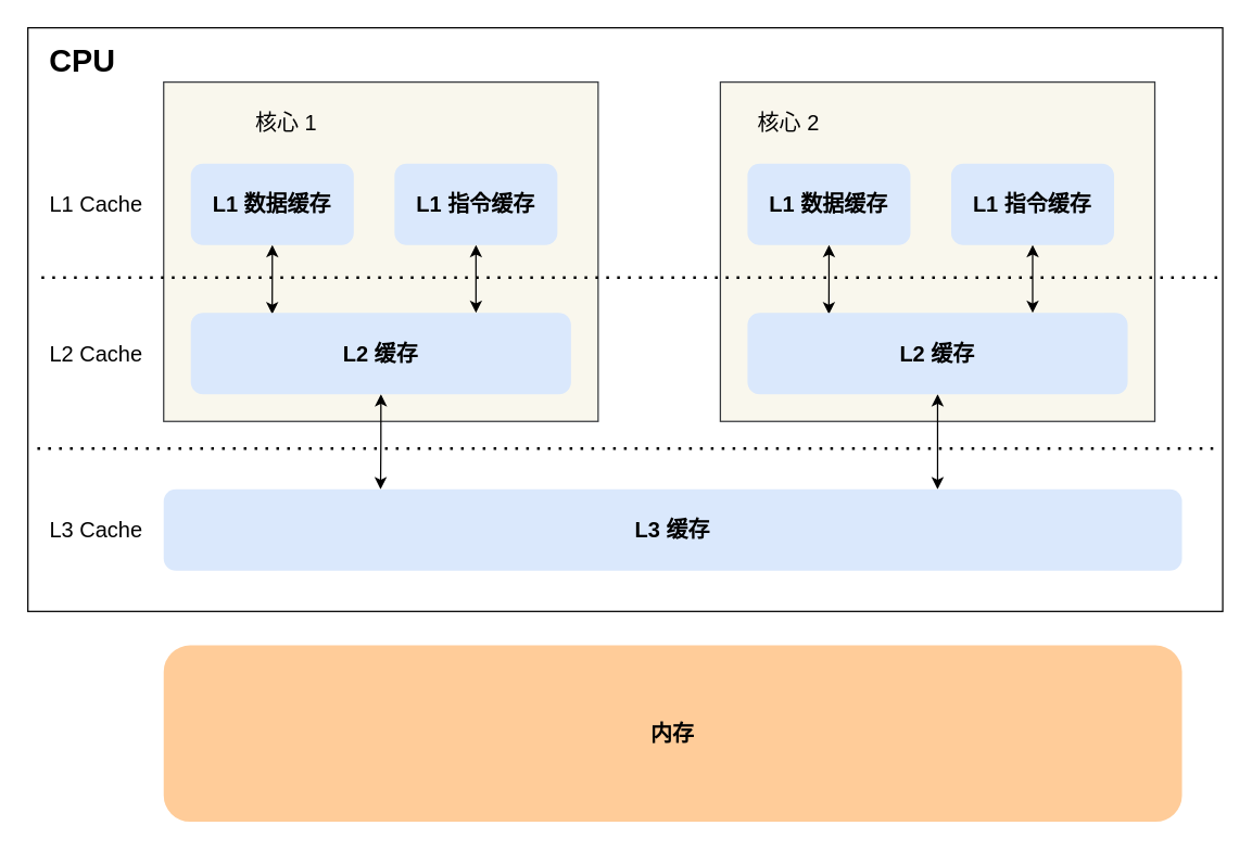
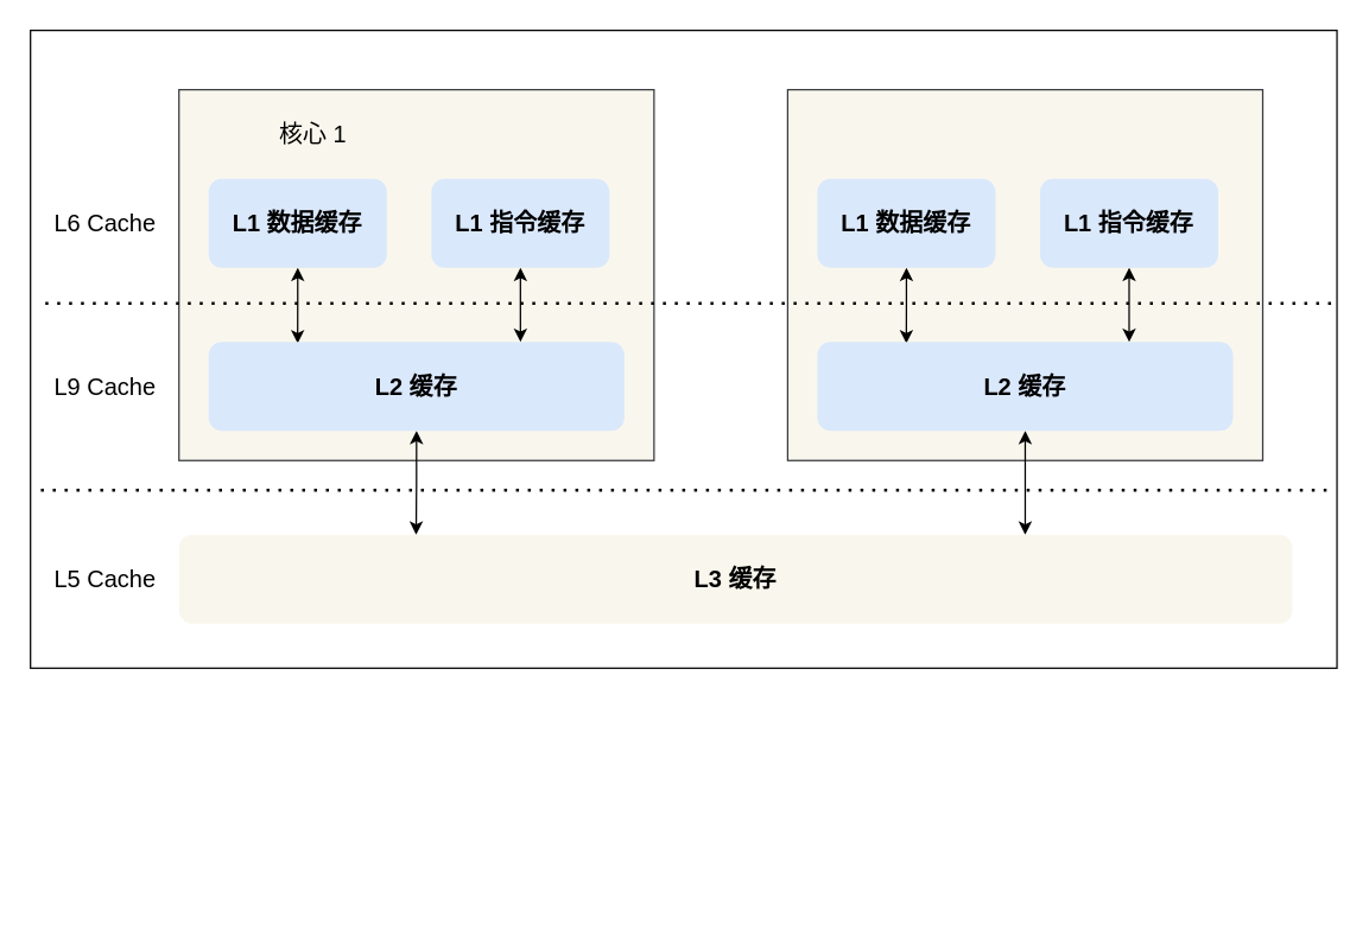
  <mxCell id="0" />
  <mxCell id="1" parent="0" />
  <mxCell id="2" value="" style="rounded=0;whiteSpace=wrap;html=1;fontSize=16;" vertex="1" parent="1"><mxGeometry x="20" width="880" height="430" as="geometry" y="20" /></mxCell>
  <mxCell id="3" value="" style="rounded=0;whiteSpace=wrap;html=1;fontSize=16;fillColor=#f9f7ed;strokeColor=#36393d;" vertex="1" parent="1"><mxGeometry x="120" y="60" width="320" height="250" as="geometry" /></mxCell>
  <mxCell id="4" style="edgeStyle=orthogonalEdgeStyle;rounded=0;orthogonalLoop=1;jettySize=auto;html=1;entryX=0.214;entryY=0.017;entryDx=0;entryDy=0;entryPerimeter=0;fontSize=16;startArrow=classic;startFill=1;" edge="1" parent="1" source="5" target="9"><mxGeometry relative="1" as="geometry" /></mxCell>
  <mxCell id="5" value="L1 数据缓存" style="rounded=1;whiteSpace=wrap;html=1;strokeWidth=2;fillWeight=4;hachureGap=8;hachureAngle=45;sketch=0;fillColor=#dae8fc;fontSize=16;fontStyle=1;strokeColor=none;" vertex="1" parent="1"><mxGeometry x="140" y="120" width="120" height="60" as="geometry" /></mxCell>
  <mxCell id="6" style="edgeStyle=orthogonalEdgeStyle;rounded=0;orthogonalLoop=1;jettySize=auto;html=1;entryX=0.75;entryY=0;entryDx=0;entryDy=0;startArrow=classic;startFill=1;fontSize=16;" edge="1" parent="1" source="7" target="9"><mxGeometry relative="1" as="geometry" /></mxCell>
  <mxCell id="7" value="L1 指令缓存" style="rounded=1;whiteSpace=wrap;html=1;strokeWidth=2;fillWeight=4;hachureGap=8;hachureAngle=45;sketch=0;fillColor=#dae8fc;fontSize=16;fontStyle=1;strokeColor=none;" vertex="1" parent="1"><mxGeometry x="290" y="120" width="120" height="60" as="geometry" /></mxCell>
  <mxCell id="8" style="edgeStyle=orthogonalEdgeStyle;rounded=0;orthogonalLoop=1;jettySize=auto;html=1;entryX=0.213;entryY=0;entryDx=0;entryDy=0;entryPerimeter=0;startArrow=classic;startFill=1;fontSize=16;" edge="1" parent="1" source="9" target="19"><mxGeometry relative="1" as="geometry" /></mxCell>
  <mxCell id="9" value="L2 缓存" style="rounded=1;whiteSpace=wrap;html=1;strokeWidth=2;fillWeight=4;hachureGap=8;hachureAngle=45;sketch=0;fillColor=#dae8fc;fontSize=16;fontStyle=1;strokeColor=none;" vertex="1" parent="1"><mxGeometry x="140" y="230" width="280" height="60" as="geometry" /></mxCell>
  <mxCell id="10" value="核心 1" style="text;html=1;align=center;verticalAlign=middle;resizable=0;points=[];autosize=1;fontSize=16;" vertex="1" parent="1"><mxGeometry x="180" y="80" width="60" height="20" as="geometry" /></mxCell>
  <mxCell id="11" value="" style="rounded=0;whiteSpace=wrap;html=1;fontSize=16;fillColor=#f9f7ed;strokeColor=#36393d;" vertex="1" parent="1"><mxGeometry x="530" y="60" width="320" height="250" as="geometry" /></mxCell>
  <mxCell id="12" style="edgeStyle=orthogonalEdgeStyle;rounded=0;orthogonalLoop=1;jettySize=auto;html=1;entryX=0.214;entryY=0.017;entryDx=0;entryDy=0;entryPerimeter=0;fontSize=16;startArrow=classic;startFill=1;" edge="1" parent="1" source="13" target="17"><mxGeometry relative="1" as="geometry" /></mxCell>
  <mxCell id="13" value="L1 数据缓存" style="rounded=1;whiteSpace=wrap;html=1;strokeWidth=2;fillWeight=4;hachureGap=8;hachureAngle=45;sketch=0;fillColor=#dae8fc;fontSize=16;fontStyle=1;strokeColor=none;" vertex="1" parent="1"><mxGeometry x="550" y="120" width="120" height="60" as="geometry" /></mxCell>
  <mxCell id="14" style="edgeStyle=orthogonalEdgeStyle;rounded=0;orthogonalLoop=1;jettySize=auto;html=1;entryX=0.75;entryY=0;entryDx=0;entryDy=0;startArrow=classic;startFill=1;fontSize=16;" edge="1" parent="1" source="15" target="17"><mxGeometry relative="1" as="geometry" /></mxCell>
  <mxCell id="15" value="L1 指令缓存" style="rounded=1;whiteSpace=wrap;html=1;strokeWidth=2;fillWeight=4;hachureGap=8;hachureAngle=45;sketch=0;fillColor=#dae8fc;fontSize=16;fontStyle=1;strokeColor=none;" vertex="1" parent="1"><mxGeometry x="700" y="120" width="120" height="60" as="geometry" /></mxCell>
  <mxCell id="16" style="edgeStyle=orthogonalEdgeStyle;rounded=0;orthogonalLoop=1;jettySize=auto;html=1;entryX=0.76;entryY=0;entryDx=0;entryDy=0;entryPerimeter=0;startArrow=classic;startFill=1;fontSize=16;" edge="1" parent="1" source="17" target="19"><mxGeometry relative="1" as="geometry" /></mxCell>
  <mxCell id="17" value="L2 缓存" style="rounded=1;whiteSpace=wrap;html=1;strokeWidth=2;fillWeight=4;hachureGap=8;hachureAngle=45;sketch=0;fillColor=#dae8fc;fontSize=16;fontStyle=1;strokeColor=none;" vertex="1" parent="1"><mxGeometry x="550" y="230" width="280" height="60" as="geometry" /></mxCell>
- <mxCell id="18" value="核心 2" style="text;html=1;align=center;verticalAlign=middle;resizable=0;points=[];autosize=1;fontSize=16;" vertex="1" parent="1"><mxGeometry x="550" y="80" width="60" height="20" as="geometry" /></mxCell>
- <mxCell id="19" value="L3 缓存" style="rounded=1;whiteSpace=wrap;html=1;strokeWidth=2;fillWeight=4;hachureGap=8;hachureAngle=45;sketch=0;fillColor=#dae8fc;fontSize=16;fontStyle=1;strokeColor=none;" vertex="1" parent="1"><mxGeometry x="120" y="360" width="750" height="60" as="geometry" /></mxCell>
- <mxCell id="20" value="内存" style="rounded=1;whiteSpace=wrap;html=1;strokeWidth=2;fillWeight=4;hachureGap=8;hachureAngle=45;sketch=0;fillColor=#ffcc99;fontSize=16;fontStyle=1;strokeColor=none;" vertex="1" parent="1"><mxGeometry x="120" y="475" width="750" height="130" as="geometry" /></mxCell>
- <mxCell id="21" value="CPU" style="text;html=1;align=center;verticalAlign=middle;resizable=0;points=[];autosize=1;fontSize=23;fontStyle=1" vertex="1" parent="1"><mxGeometry x="30" y="30" width="60" height="30" as="geometry" /></mxCell>
+ <mxCell id="19" value="L3 缓存" style="rounded=1;whiteSpace=wrap;html=1;strokeWidth=2;fillWeight=4;hachureGap=8;hachureAngle=45;sketch=0;fillColor=#f9f7ed;fontSize=16;fontStyle=1;strokeColor=none;" vertex="1" parent="1"><mxGeometry x="120" y="360" width="750" height="60" as="geometry" /></mxCell>
  <mxCell id="22" value="" style="endArrow=none;dashed=1;html=1;dashPattern=1 3;strokeWidth=2;fontSize=23;" edge="1" parent="1"><mxGeometry width="50" height="50" relative="1" as="geometry"><mxPoint x="30" y="204" as="sourcePoint" /><mxPoint x="900" y="204" as="targetPoint" /></mxGeometry></mxCell>
  <mxCell id="23" value="" style="endArrow=none;dashed=1;html=1;dashPattern=1 3;strokeWidth=2;fontSize=23;" edge="1" parent="1"><mxGeometry width="50" height="50" relative="1" as="geometry"><mxPoint x="27" y="330" as="sourcePoint" /><mxPoint x="897" y="330" as="targetPoint" /></mxGeometry></mxCell>
- <mxCell id="24" value="L1 Cache" style="text;html=1;align=center;verticalAlign=middle;resizable=0;points=[];autosize=1;fontSize=16;" vertex="1" parent="1"><mxGeometry x="30" y="140" width="80" height="20" as="geometry" /></mxCell>
- <mxCell id="25" value="L2 Cache" style="text;html=1;align=center;verticalAlign=middle;resizable=0;points=[];autosize=1;fontSize=16;" vertex="1" parent="1"><mxGeometry x="30" y="250" width="80" height="20" as="geometry" /></mxCell>
- <mxCell id="26" value="L3 Cache" style="text;html=1;align=center;verticalAlign=middle;resizable=0;points=[];autosize=1;fontSize=16;" vertex="1" parent="1"><mxGeometry x="30" y="380" width="80" height="20" as="geometry" /></mxCell>
+ <mxCell id="24" value="L6 Cache" style="text;html=1;align=center;verticalAlign=middle;resizable=0;points=[];autosize=1;fontSize=16;" vertex="1" parent="1"><mxGeometry x="30" y="140" width="80" height="20" as="geometry" /></mxCell>
+ <mxCell id="25" value="L9 Cache" style="text;html=1;align=center;verticalAlign=middle;resizable=0;points=[];autosize=1;fontSize=16;" vertex="1" parent="1"><mxGeometry x="30" y="250" width="80" height="20" as="geometry" /></mxCell>
+ <mxCell id="26" value="L5 Cache" style="text;html=1;align=center;verticalAlign=middle;resizable=0;points=[];autosize=1;fontSize=16;" vertex="1" parent="1"><mxGeometry x="30" y="380" width="80" height="20" as="geometry" /></mxCell>
